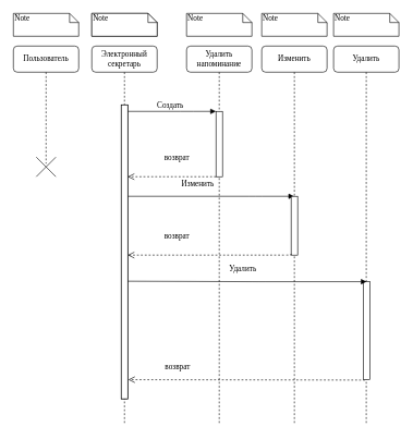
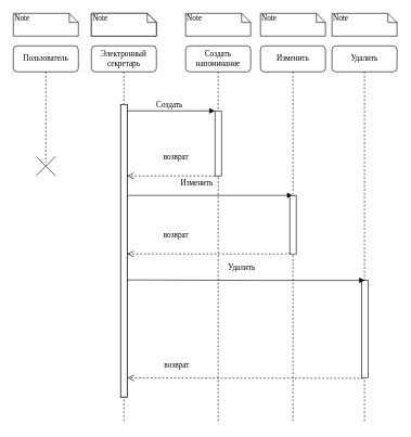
  <mxCell id="0" />
  <mxCell id="1" parent="0" />
  <mxCell id="2" value="" style="html=1;points=[];perimeter=orthogonalPerimeter;rounded=0;shadow=0;comic=0;labelBackgroundColor=none;strokeWidth=1;fontFamily=Verdana;fontSize=12;align=center;" vertex="1" parent="1"><mxGeometry x="185" y="160" width="10" height="450" as="geometry" /></mxCell>
- <mxCell id="3" value="Удалить напоминание" style="shape=umlLifeline;perimeter=lifelinePerimeter;whiteSpace=wrap;html=1;container=1;collapsible=0;recursiveResize=0;outlineConnect=0;rounded=1;shadow=0;comic=0;labelBackgroundColor=none;strokeWidth=1;fontFamily=Verdana;fontSize=12;align=center;" parent="1" vertex="1"><mxGeometry x="285" y="70" width="100" height="580" as="geometry" /></mxCell>
+ <mxCell id="3" value="Создать напоминание" style="shape=umlLifeline;perimeter=lifelinePerimeter;whiteSpace=wrap;html=1;container=1;collapsible=0;recursiveResize=0;outlineConnect=0;rounded=1;shadow=0;comic=0;labelBackgroundColor=none;strokeWidth=1;fontFamily=Verdana;fontSize=12;align=center;" parent="1" vertex="1"><mxGeometry x="285" y="70" width="100" height="580" as="geometry" /></mxCell>
  <mxCell id="4" value="" style="html=1;points=[];perimeter=orthogonalPerimeter;rounded=0;shadow=0;comic=0;labelBackgroundColor=none;strokeWidth=1;fontFamily=Verdana;fontSize=12;align=center;" parent="3" vertex="1"><mxGeometry x="45" y="100" width="10" height="100" as="geometry" /></mxCell>
  <mxCell id="5" value="Изменить" style="html=1;verticalAlign=bottom;endArrow=block;labelBackgroundColor=none;fontFamily=Verdana;fontSize=12;" parent="1" source="11" target="16" edge="1"><mxGeometry x="-0.14" y="10" relative="1" as="geometry"><mxPoint x="200" y="430" as="sourcePoint" /><mxPoint x="330" y="430" as="targetPoint" /><Array as="points"><mxPoint x="390" y="300" /></Array><mxPoint as="offset" /></mxGeometry></mxCell>
  <mxCell id="6" value="Создать" style="html=1;verticalAlign=bottom;endArrow=block;entryX=0;entryY=0;labelBackgroundColor=none;fontFamily=Verdana;fontSize=12;edgeStyle=elbowEdgeStyle;elbow=vertical;" parent="1" source="11" target="4" edge="1"><mxGeometry relative="1" as="geometry"><mxPoint x="200" y="170" as="sourcePoint" /></mxGeometry></mxCell>
  <mxCell id="7" value="Note" style="shape=note;whiteSpace=wrap;html=1;size=14;verticalAlign=top;align=left;spacingTop=-6;rounded=0;shadow=0;comic=0;labelBackgroundColor=none;strokeWidth=1;fontFamily=Verdana;fontSize=12" parent="1" vertex="1"><mxGeometry x="285" y="20" width="100" height="35" as="geometry" /></mxCell>
  <mxCell id="8" value="Пользователь" style="shape=umlLifeline;perimeter=lifelinePerimeter;whiteSpace=wrap;html=1;container=1;collapsible=0;recursiveResize=0;outlineConnect=0;rounded=1;shadow=0;comic=0;labelBackgroundColor=none;strokeWidth=1;fontFamily=Verdana;fontSize=12;align=center;" vertex="1" parent="1"><mxGeometry x="20" y="70" width="100" height="180" as="geometry" /></mxCell>
  <mxCell id="9" value="Note" style="shape=note;whiteSpace=wrap;html=1;size=14;verticalAlign=top;align=left;spacingTop=-6;rounded=0;shadow=0;comic=0;labelBackgroundColor=none;strokeWidth=1;fontFamily=Verdana;fontSize=12" vertex="1" parent="1"><mxGeometry x="20" y="20" width="100" height="35" as="geometry" /></mxCell>
  <mxCell id="10" value="" style="shape=umlDestroy;" vertex="1" parent="1"><mxGeometry x="55" y="240" width="30" height="30" as="geometry" /></mxCell>
  <mxCell id="11" value="Электронный секретарь" style="shape=umlLifeline;perimeter=lifelinePerimeter;whiteSpace=wrap;html=1;container=1;collapsible=0;recursiveResize=0;outlineConnect=0;rounded=1;shadow=0;comic=0;labelBackgroundColor=none;strokeWidth=1;fontFamily=Verdana;fontSize=12;align=center;" vertex="1" parent="1"><mxGeometry x="140" y="70" width="100" height="580" as="geometry" /></mxCell>
  <mxCell id="12" value="" style="html=1;points=[];perimeter=orthogonalPerimeter;rounded=0;shadow=0;comic=0;labelBackgroundColor=none;strokeWidth=1;fontFamily=Verdana;fontSize=12;align=center;" vertex="1" parent="11"><mxGeometry x="45" y="90" width="10" height="450" as="geometry" /></mxCell>
  <mxCell id="13" value="возврат" style="html=1;verticalAlign=bottom;endArrow=open;dashed=1;endSize=8;labelBackgroundColor=none;fontFamily=Verdana;fontSize=12;edgeStyle=elbowEdgeStyle;elbow=vertical;exitX=0.217;exitY=1.004;exitDx=0;exitDy=0;exitPerimeter=0;" edge="1" parent="11" source="21"><mxGeometry x="0.587" y="-10" relative="1" as="geometry"><mxPoint x="55.86" y="510.7" as="targetPoint" /><Array as="points"><mxPoint x="120.86" y="510.7" /></Array><mxPoint x="420.86" y="510.7" as="sourcePoint" /><mxPoint as="offset" /></mxGeometry></mxCell>
  <mxCell id="14" value="Note" style="shape=note;whiteSpace=wrap;html=1;size=14;verticalAlign=top;align=left;spacingTop=-6;rounded=0;shadow=0;comic=0;labelBackgroundColor=none;strokeWidth=1;fontFamily=Verdana;fontSize=12" vertex="1" parent="1"><mxGeometry x="140" y="20" width="100" height="35" as="geometry" /></mxCell>
  <mxCell id="15" value="Note" style="shape=note;whiteSpace=wrap;html=1;size=14;verticalAlign=top;align=left;spacingTop=-6;rounded=0;shadow=0;comic=0;labelBackgroundColor=none;strokeWidth=1;fontFamily=Verdana;fontSize=12" vertex="1" parent="1"><mxGeometry x="140" y="20" width="100" height="35" as="geometry" /></mxCell>
  <mxCell id="16" value="Изменить" style="shape=umlLifeline;perimeter=lifelinePerimeter;whiteSpace=wrap;html=1;container=1;collapsible=0;recursiveResize=0;outlineConnect=0;rounded=1;shadow=0;comic=0;labelBackgroundColor=none;strokeWidth=1;fontFamily=Verdana;fontSize=12;align=center;" vertex="1" parent="1"><mxGeometry x="400" y="70" width="100" height="580" as="geometry" /></mxCell>
  <mxCell id="17" value="" style="html=1;points=[];perimeter=orthogonalPerimeter;rounded=0;shadow=0;comic=0;labelBackgroundColor=none;strokeWidth=1;fontFamily=Verdana;fontSize=12;align=center;" vertex="1" parent="16"><mxGeometry x="45" y="230" width="10" height="90" as="geometry" /></mxCell>
  <mxCell id="18" value="возврат" style="html=1;verticalAlign=bottom;endArrow=open;dashed=1;endSize=8;labelBackgroundColor=none;fontFamily=Verdana;fontSize=12;edgeStyle=elbowEdgeStyle;elbow=vertical;" edge="1" parent="16"><mxGeometry x="-0.111" y="-20" relative="1" as="geometry"><mxPoint x="-205" y="200" as="targetPoint" /><Array as="points"><mxPoint x="-130" y="200" /></Array><mxPoint x="-70" y="200" as="sourcePoint" /><mxPoint as="offset" /></mxGeometry></mxCell>
  <mxCell id="19" value="Note" style="shape=note;whiteSpace=wrap;html=1;size=14;verticalAlign=top;align=left;spacingTop=-6;rounded=0;shadow=0;comic=0;labelBackgroundColor=none;strokeWidth=1;fontFamily=Verdana;fontSize=12" vertex="1" parent="1"><mxGeometry x="400" y="20" width="100" height="35" as="geometry" /></mxCell>
  <mxCell id="20" value="Удалить" style="shape=umlLifeline;perimeter=lifelinePerimeter;whiteSpace=wrap;html=1;container=1;collapsible=0;recursiveResize=0;outlineConnect=0;rounded=1;shadow=0;comic=0;labelBackgroundColor=none;strokeWidth=1;fontFamily=Verdana;fontSize=12;align=center;" vertex="1" parent="1"><mxGeometry x="510" y="70" width="100" height="580" as="geometry" /></mxCell>
  <mxCell id="21" value="" style="html=1;points=[];perimeter=orthogonalPerimeter;rounded=0;shadow=0;comic=0;labelBackgroundColor=none;strokeWidth=1;fontFamily=Verdana;fontSize=12;align=center;" vertex="1" parent="20"><mxGeometry x="45.86" y="360.7" width="10" height="150" as="geometry" /></mxCell>
  <mxCell id="22" value="Note" style="shape=note;whiteSpace=wrap;html=1;size=14;verticalAlign=top;align=left;spacingTop=-6;rounded=0;shadow=0;comic=0;labelBackgroundColor=none;strokeWidth=1;fontFamily=Verdana;fontSize=12" vertex="1" parent="1"><mxGeometry x="510" y="20" width="100" height="35" as="geometry" /></mxCell>
  <mxCell id="23" value="возврат" style="html=1;verticalAlign=bottom;endArrow=open;dashed=1;endSize=8;labelBackgroundColor=none;fontFamily=Verdana;fontSize=12;edgeStyle=elbowEdgeStyle;elbow=vertical;exitX=0;exitY=0.979;exitDx=0;exitDy=0;exitPerimeter=0;" edge="1" parent="1" source="17" target="12"><mxGeometry x="0.405" y="-20" relative="1" as="geometry"><mxPoint x="195" y="320" as="targetPoint" /><Array as="points"><mxPoint x="290" y="390" /><mxPoint x="270" y="320" /></Array><mxPoint x="570" y="320" as="sourcePoint" /><mxPoint as="offset" /></mxGeometry></mxCell>
  <mxCell id="24" value="Удалить" style="html=1;verticalAlign=bottom;endArrow=block;labelBackgroundColor=none;fontFamily=Verdana;fontSize=12;exitX=0.914;exitY=0.554;exitDx=0;exitDy=0;exitPerimeter=0;" edge="1" parent="1"><mxGeometry x="-0.037" y="10" relative="1" as="geometry"><mxPoint x="195" y="430" as="sourcePoint" /><mxPoint x="560.36" y="430.7" as="targetPoint" /><Array as="points"><mxPoint x="396.36" y="430.7" /></Array><mxPoint as="offset" /></mxGeometry></mxCell>
